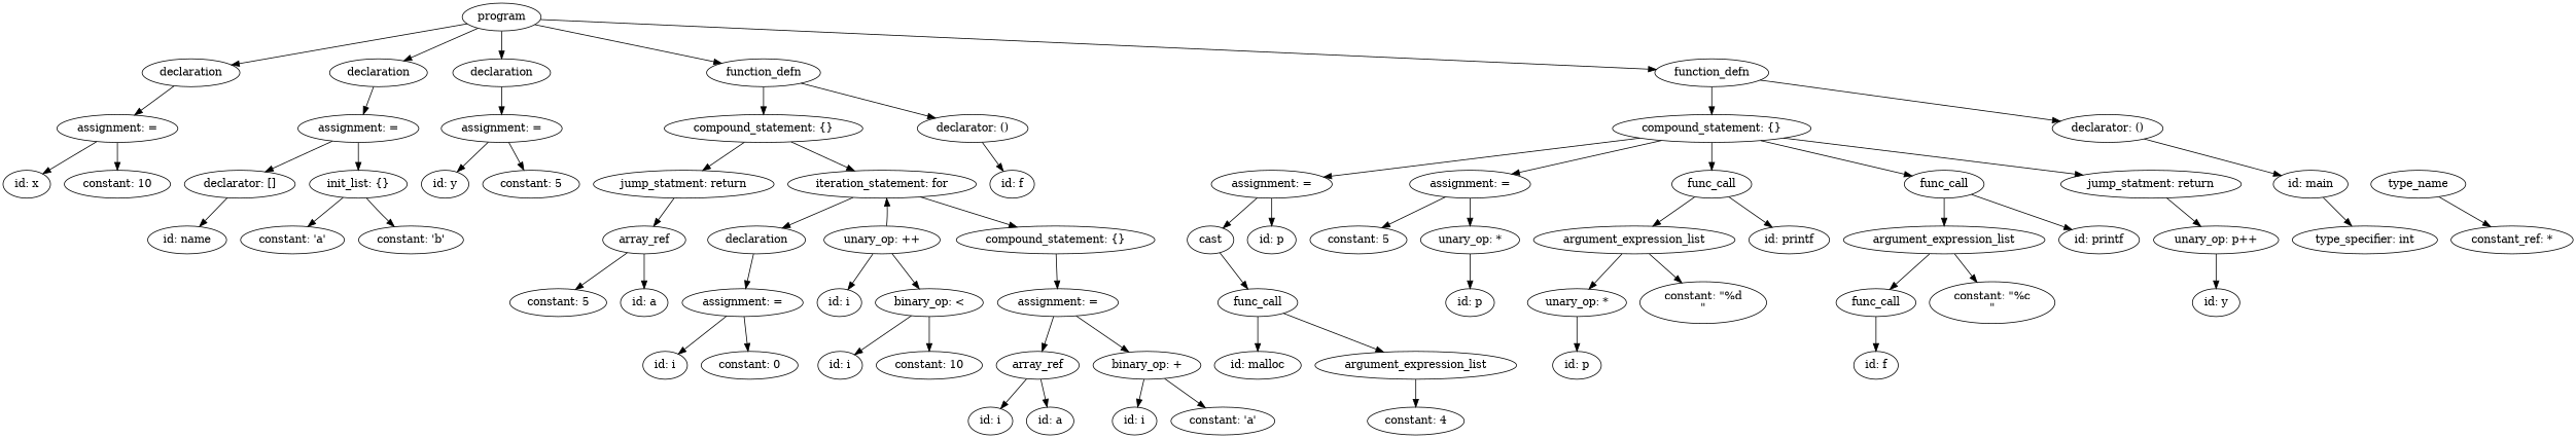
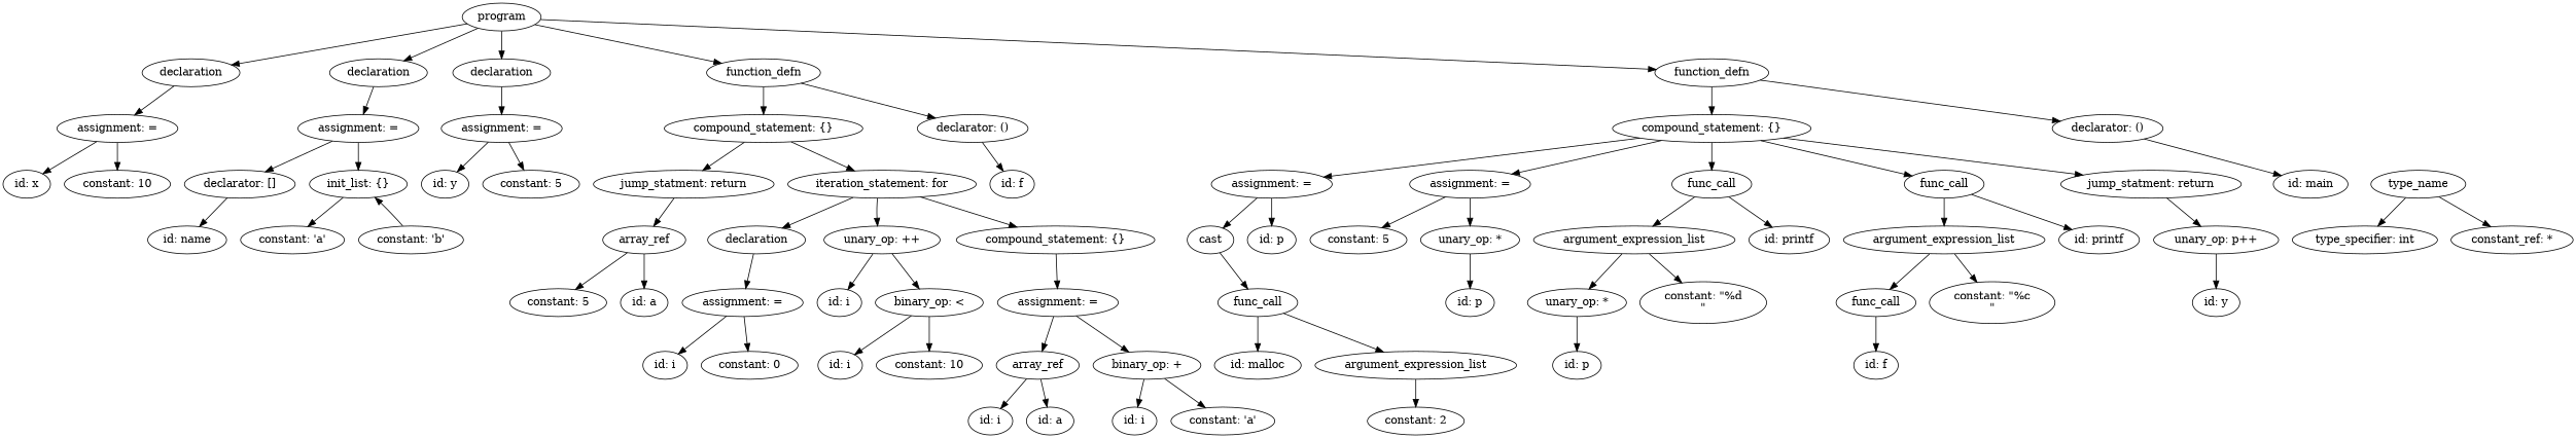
  strict digraph {
    n1 [height=0.5 label=program width=1.1389]
    n2 [height=0.5 label=declaration width=1.3902]
    n3 [height=0.5 label=declaration width=1.3902]
    n4 [height=0.5 label=declaration width=1.3902]
    n5 [height=0.5 label=function_defn width=1.6667]
    n6 [height=0.5 label=function_defn width=1.6667]
    n7 [height=0.5 label="assignment: =" width=1.6971]
    n8 [height=0.5 label="assignment: =" width=1.6971]
    n9 [height=0.5 label="assignment: =" width=1.6971]
    n10 [height=0.5 label="declarator: ()" width=1.5707]
    n11 [height=0.5 label="compound_statement: {}" width=2.7984]
    n12 [height=0.5 label="declarator: ()" width=1.5707]
    n13 [height=0.5 label="compound_statement: {}" width=2.7984]
    n14 [height=0.5 label="id: x" width=0.75]
    n15 [height=0.5 label="constant: 10" width=1.5]
    n16 [height=0.5 label="declarator: []" width=1.5707]
    n17 [height=0.5 label="init_list: {}" width=1.4306]
    n18 [height=0.5 label="id: y" width=0.75]
    n19 [height=0.5 label="constant: 5" width=1.375]
    n20 [height=0.5 label="id: f" width=0.75]
    n21 [height=0.5 label="iteration_statement: for" width=2.5998]
    n22 [height=0.5 label="jump_statment: return" width=2.4914]
    n23 [height=0.5 label="id: main" width=1.125]
    n24 [height=0.5 label="assignment: =" width=1.6971]
    n25 [height=0.5 label="assignment: =" width=1.6971]
    n26 [height=0.5 label=func_call width=1.2096]
    n27 [height=0.5 label=func_call width=1.2096]
    n28 [height=0.5 label="jump_statment: return" width=2.4914]
    n29 [height=0.5 label="id: name" width=1.1735]
    n30 [height=0.5 label="constant: 'a'" width=1.4444]
    n31 [height=0.5 label="constant: 'b'" width=1.4444]
    n32 [height=0.5 label=declaration width=1.3902]
    n33 [height=0.5 label="unary_op: ++" width=1.6667]
    n34 [height=0.5 label="compound_statement: {}" width=2.7984]
    n35 [height=0.5 label=array_ref width=1.1944]
    n36 [height=0.5 label="id: p" width=0.75]
    n37 [height=0.5 label=cast width=0.75]
    n38 [height=0.5 label="unary_op: *" width=1.4861]
    n39 [height=0.5 label="constant: 5" width=1.375]
    n40 [height=0.5 label="id: printf" width=1.1735]
    n41 [height=0.5 label=argument_expression_list width=2.8194]
    n42 [height=0.5 label="id: printf" width=1.1735]
    n43 [height=0.5 label=argument_expression_list width=2.8194]
    n44 [height=0.5 label="unary_op: p++" width=1.7693]
    n45 [height=0.5 label="assignment: =" width=1.6971]
    n46 [height=0.5 label="binary_op: <" width=1.5707]
    n47 [height=0.5 label="id: i" width=0.75]
    n48 [height=0.5 label="constant: 10" width=1.5]
    n49 [height=0.5 label="id: i" width=0.75]
    n50 [height=0.5 label="assignment: =" width=1.6971]
    n51 [height=0.5 label="id: a" width=0.75]
    n52 [height=0.5 label="constant: 5" width=1.375]
    n53 [height=0.5 label=func_call width=1.2096]
    n54 [height=0.5 label="id: p" width=0.75]
    n55 [height=0.75 label="constant: \"%d\n\"" width=1.8472]
    n56 [height=0.5 label="unary_op: *" width=1.4861]
    n57 [height=0.75 label="constant: \"%c\n\"" width=1.8333]
    n58 [height=0.5 label=func_call width=1.2096]
    n59 [height=0.5 label="id: y" width=0.75]
    n60 [height=0.5 label="id: i" width=0.75]
    n61 [height=0.5 label="constant: 0" width=1.375]
    n62 [height=0.5 label=array_ref width=1.1944]
    n63 [height=0.5 label="binary_op: +" width=1.5707]
    n64 [height=0.5 label=type_name width=1.3902]
    n65 [height=0.5 label="type_specifier: int" width=2.0582]
    n66 [height=0.5 label="constant_ref: *" width=1.6429]
    n67 [height=0.5 label="id: malloc" width=1.3056]
    n68 [height=0.5 label=argument_expression_list width=2.8194]
    n69 [height=0.5 label="id: p" width=0.75]
    n70 [height=0.5 label="id: f" width=0.75]
    n71 [height=0.5 label="id: a" width=0.75]
    n72 [height=0.5 label="id: i" width=0.75]
    n73 [height=0.5 label="constant: 'a'" width=1.4444]
    n74 [height=0.5 label="id: i" width=0.75]
-   n75 [height=0.5 label="constant: 4" width=1.375]
+   n75 [height=0.5 label="constant: 2" width=1.375]
    n1 -> n2
    n1 -> n3
    n1 -> n4
    n1 -> n5
    n1 -> n6
    n2 -> n7
    n3 -> n8
    n4 -> n9
    n5 -> n10
    n5 -> n11
    n6 -> n12
    n6 -> n13
    n7 -> n14
    n7 -> n15
    n8 -> n16
    n8 -> n17
    n9 -> n18
    n9 -> n19
    n10 -> n20
    n11 -> n21
    n11 -> n22
    n12 -> n23
    n13 -> n24
    n13 -> n25
    n13 -> n26
    n13 -> n27
    n13 -> n28
    n16 -> n29
    n17 -> n30
-   n17 -> n31
+   n31 -> n17
    n21 -> n32
-   n33 -> n21
+   n21 -> n33
    n21 -> n34
    n22 -> n35
    n24 -> n36
    n24 -> n37
    n25 -> n38
    n25 -> n39
    n26 -> n40
    n26 -> n41
    n27 -> n42
    n27 -> n43
    n28 -> n44
    n32 -> n45
    n33 -> n46
    n33 -> n49
    n34 -> n50
    n35 -> n51
    n35 -> n52
    n37 -> n53
    n38 -> n54
    n41 -> n55
    n41 -> n56
    n43 -> n57
    n43 -> n58
    n44 -> n59
    n45 -> n60
    n45 -> n61
    n46 -> n47
    n46 -> n48
    n50 -> n62
    n50 -> n63
    n53 -> n67
    n53 -> n68
    n56 -> n69
    n58 -> n70
    n62 -> n71
    n62 -> n72
    n63 -> n73
    n63 -> n74
-   n23 -> n65
+   n64 -> n65
    n64 -> n66
    n68 -> n75
  }
